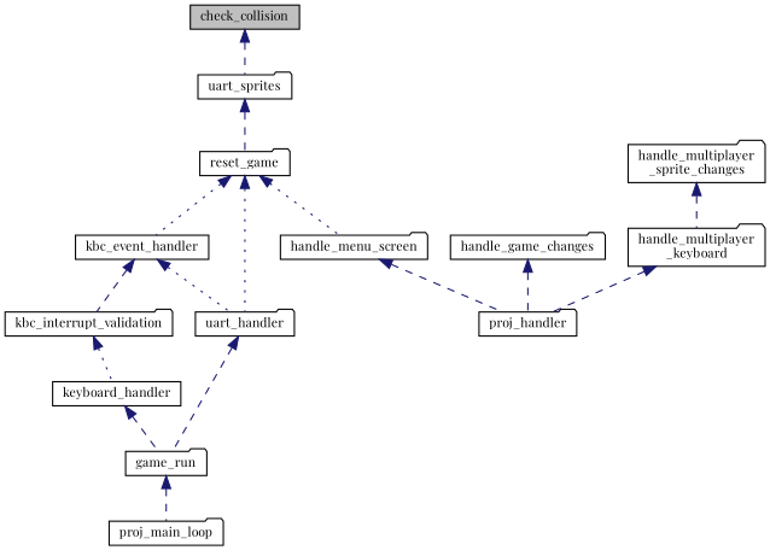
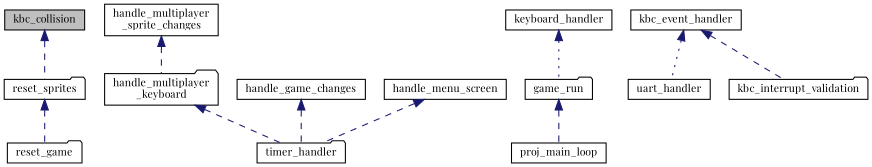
  digraph {
    fontname="Playfair Display"
    rankdir=TB
    node [color=black fillcolor=white fontname="Playfair Display" fontsize=10 shape=folder style=filled]
    edge [color=midnightblue dir=back fontname="Playfair Display" fontsize=10 labelfontname=Helvetica labelfontsize=10 style=dashed]
-   n1 [fillcolor=grey75 fontcolor=black height=0.2 label=check_collision shape=box width=0.4]
-   n2 [height=0.2 label=uart_sprites width=0.4]
-   n3 [height=0.2 label="handle_multiplayer\l_sprite_changes" width=0.4]
+   n1 [fillcolor=grey75 fontcolor=black height=0.2 label=kbc_collision shape=box width=0.4]
+   n2 [height=0.2 label=reset_sprites width=0.4]
+   n3 [height=0.2 label="handle_multiplayer\l_sprite_changes" shape=box width=0.4]
    n4 [height=0.2 label="handle_multiplayer\l_keyboard" width=0.4]
    n5 [height=0.2 label=reset_game width=0.4]
-   n6 [height=0.2 label=proj_handler width=0.4]
+   n6 [height=0.2 label=timer_handler width=0.4]
    n7 [height=0.2 label=game_run width=0.4]
-   n8 [height=0.2 label=proj_main_loop width=0.4]
-   n9 [height=0.2 label=handle_game_changes width=0.4]
-   n10 [height=0.2 label=handle_menu_screen width=0.4]
+   n8 [height=0.2 label=proj_main_loop shape=box width=0.4]
+   n9 [height=0.2 label=handle_game_changes shape=box width=0.4]
+   n10 [height=0.2 label=handle_menu_screen shape=box width=0.4]
    n11 [height=0.2 label=kbc_event_handler shape=box width=0.4]
-   n12 [height=0.2 label=uart_handler width=0.4]
+   n12 [height=0.2 label=uart_handler shape=box width=0.4]
    n13 [height=0.2 label=kbc_interrupt_validation width=0.4]
    n14 [height=0.2 label=keyboard_handler shape=box width=0.4]
    n1 -> n2
    n2 -> n5
    n3 -> n4
    n4 -> n6
-   n5 -> n10 [style=dotted]
-   n5 -> n11 [style=dotted]
-   n5 -> n12 [style=dotted]
    n7 -> n8
    n9 -> n6
    n10 -> n6
    n11 -> n12 [style=dotted]
    n11 -> n13
-   n12 -> n7
-   n13 -> n14 [style=dotted]
-   n14 -> n7
+   n14 -> n7 [style=dotted]
  }
